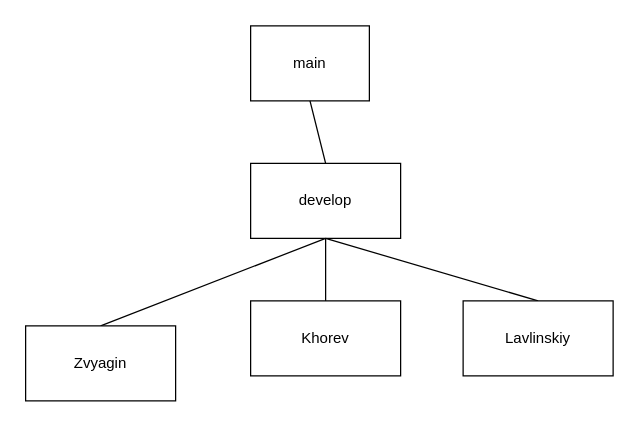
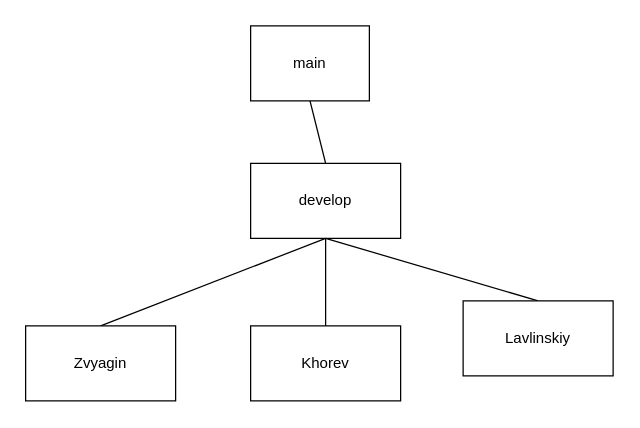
  <mxCell id="0" />
  <mxCell id="1" parent="0" />
  <mxCell id="2" value="main" style="rounded=0;whiteSpace=wrap;html=1;" vertex="1" parent="1"><mxGeometry x="200" y="20" width="95" height="60" as="geometry" /></mxCell>
  <mxCell id="3" value="" style="endArrow=none;html=1;entryX=0.5;entryY=1;entryDx=0;entryDy=0;exitX=0.5;exitY=0;exitDx=0;exitDy=0;" edge="1" parent="1" source="4" target="2"><mxGeometry width="50" height="50" relative="1" as="geometry"><mxPoint x="260" y="130" as="sourcePoint" /><mxPoint x="440" y="180" as="targetPoint" /></mxGeometry></mxCell>
  <mxCell id="4" value="develop" style="rounded=0;whiteSpace=wrap;html=1;" vertex="1" parent="1"><mxGeometry x="200" y="130" width="120" height="60" as="geometry" /></mxCell>
  <mxCell id="5" value="" style="endArrow=none;html=1;entryX=0.5;entryY=1;entryDx=0;entryDy=0;exitX=0.5;exitY=0;exitDx=0;exitDy=0;" edge="1" parent="1" source="8" target="4"><mxGeometry width="50" height="50" relative="1" as="geometry"><mxPoint x="80" y="260" as="sourcePoint" /><mxPoint x="440" y="180" as="targetPoint" /></mxGeometry></mxCell>
  <mxCell id="6" value="" style="endArrow=none;html=1;entryX=0.5;entryY=1;entryDx=0;entryDy=0;exitX=0.5;exitY=0;exitDx=0;exitDy=0;" edge="1" parent="1" source="9" target="4"><mxGeometry width="50" height="50" relative="1" as="geometry"><mxPoint x="260" y="260" as="sourcePoint" /><mxPoint x="440" y="180" as="targetPoint" /></mxGeometry></mxCell>
  <mxCell id="7" value="" style="endArrow=none;html=1;entryX=0.5;entryY=1;entryDx=0;entryDy=0;exitX=0.5;exitY=0;exitDx=0;exitDy=0;" edge="1" parent="1" source="10" target="4"><mxGeometry width="50" height="50" relative="1" as="geometry"><mxPoint x="440" y="260" as="sourcePoint" /><mxPoint x="440" y="180" as="targetPoint" /></mxGeometry></mxCell>
  <mxCell id="8" value="Zvyagin" style="rounded=0;whiteSpace=wrap;html=1;" vertex="1" parent="1"><mxGeometry x="20" y="260" width="120" height="60" as="geometry" /></mxCell>
- <mxCell id="9" value="Khorev" style="rounded=0;whiteSpace=wrap;html=1;" vertex="1" parent="1"><mxGeometry x="200" y="240" width="120" height="60" as="geometry" /></mxCell>
+ <mxCell id="9" value="Khorev" style="rounded=0;whiteSpace=wrap;html=1;" vertex="1" parent="1"><mxGeometry x="200" y="260" width="120" height="60" as="geometry" /></mxCell>
  <mxCell id="10" value="Lavlinskiy" style="rounded=0;whiteSpace=wrap;html=1;" vertex="1" parent="1"><mxGeometry x="370" y="240" width="120" height="60" as="geometry" /></mxCell>
